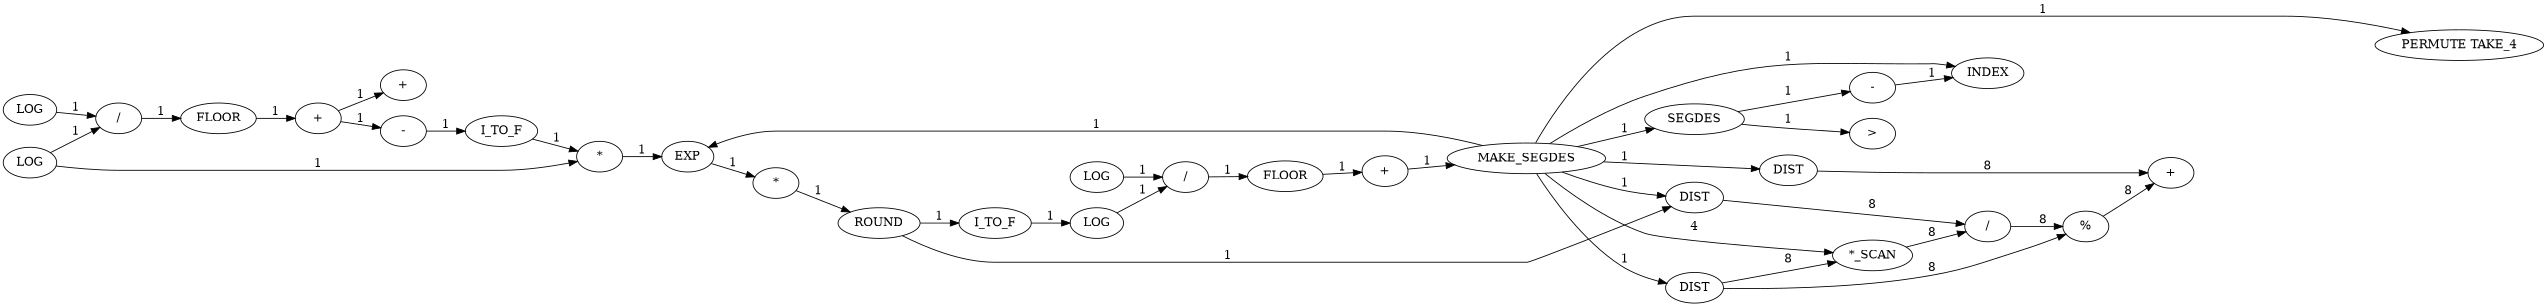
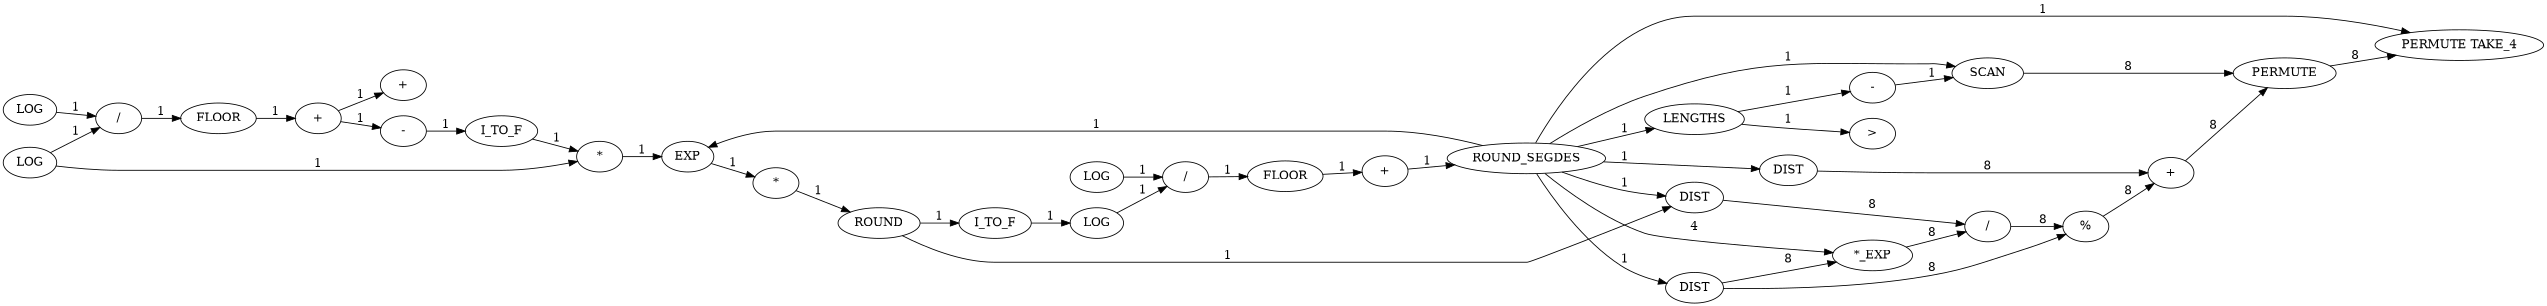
  digraph {
    rankdir=LR
    node [cost=86]
    edge [cost=1]
    n1 [cost=56674 label=LOG]
    n2 [cost=516 label="/"]
    n3 [cost=2623 label=FLOOR]
    n4 [label="+"]
    n5 [cost=0 label="+"]
    n6 [cost=516 label="-"]
    n7 [label=LOG]
    n8 [label="/"]
    n9 [label=FLOOR]
    n10 [label="-"]
-   n11 [cost=301 label=INDEX]
+   n11 [cost=301 label=SCAN]
+   n12 [cost=774 label=PERMUTE]
    n13 [cost=43 label=DIST]
    n14 [cost=602 label="/"]
    n15 [cost=387 label="%"]
    n16 [label="+"]
-   n17 [cost=1 label=MAKE_SEGDES]
-   n18 [cost=387 label="*_SCAN"]
+   n17 [cost=1 label=ROUND_SEGDES]
+   n18 [cost=387 label="*_EXP"]
    n19 [cost=43 label=DIST]
-   n20 [label=SEGDES]
+   n20 [label=LENGTHS]
    n21 [cost=43 label=DIST]
    n22 [cost=0 label="PERMUTE TAKE_4"]
    n23 [cost=8944 label=EXP]
    n24 [cost=774 label="\>"]
    n25 [cost=2107 label=I_TO_F]
    n26 [cost=559 label=I_TO_F]
    n27 [cost=1419 label="+"]
    n28 [cost=215 label="*"]
    n29 [label="*"]
    n30 [cost=559 label=ROUND]
    n31 [cost=43 label=LOG]
    n32 [cost=129 label=LOG]
    n1 -> n2 [label=1]
    n2 -> n3 [label=1]
    n3 -> n4 [label=1]
    n4 -> n5 [label=1]
    n4 -> n6 [label=1]
    n6 -> n26 [label=1]
    n7 -> n8 [label=1]
    n8 -> n9 [label=1]
    n9 -> n16 [label=1]
    n10 -> n11 [label=1]
+   n11 -> n12 [cost=8 label=8]
+   n12 -> n22 [cost=8 label=8]
    n13 -> n14 [cost=8 label=8]
    n14 -> n15 [cost=8 label=8]
    n15 -> n27 [cost=8 label=8]
    n16 -> n17 [label=1]
    n17 -> n11 [label=1]
    n17 -> n13 [label=1]
    n17 -> n18 [label=4]
    n17 -> n19 [label=1]
    n17 -> n20 [label=1]
    n17 -> n21 [label=1]
    n17 -> n22 [label=1]
    n17 -> n23 [label=1]
    n18 -> n14 [cost=8 label=8]
    n19 -> n27 [cost=8 label=8]
    n20 -> n10 [label=1]
    n20 -> n24 [label=1]
    n21 -> n15 [cost=8 label=8]
    n21 -> n18 [cost=8 label=8]
    n23 -> n29 [label=1]
    n25 -> n7 [label=1]
    n26 -> n28 [label=1]
+   n27 -> n12 [cost=8 label=8]
    n28 -> n23 [label=1]
    n29 -> n30 [label=1]
    n30 -> n13 [label=1]
    n30 -> n25 [label=1]
    n31 -> n8 [label=1]
    n32 -> n2 [label=1]
    n32 -> n28 [label=1]
  }
